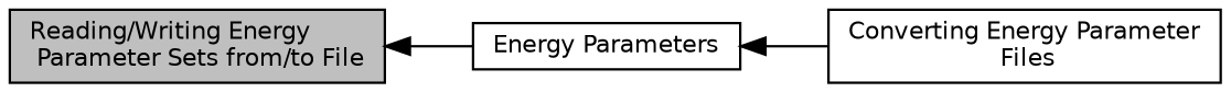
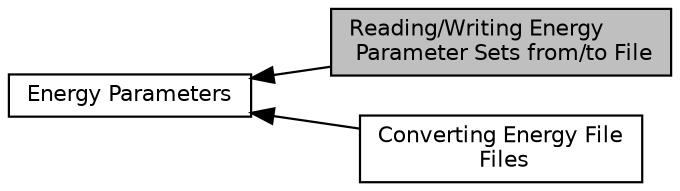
  digraph {
    rankdir=LR
    node [color=black fontname=Helvetica fontsize=10 shape=box]
    edge [dir=back fontname=Helvetica fontsize=10 labelfontname=Helvetica labelfontsize=10 shape=plaintext style=solid]
    n1 [height=0.2 label="Energy Parameters" width=0.4]
    n2 [fillcolor=grey75 fontcolor=black height=0.2 label="Reading/Writing Energy\l Parameter Sets from/to File" style=filled width=0.4]
-   n3 [height=0.2 label="Converting Energy Parameter\l Files" width=0.4]
-   n2 -> n1
+   n3 [height=0.2 label="Converting Energy File\l Files" width=0.4]
+   n1 -> n2
    n1 -> n3
  }
